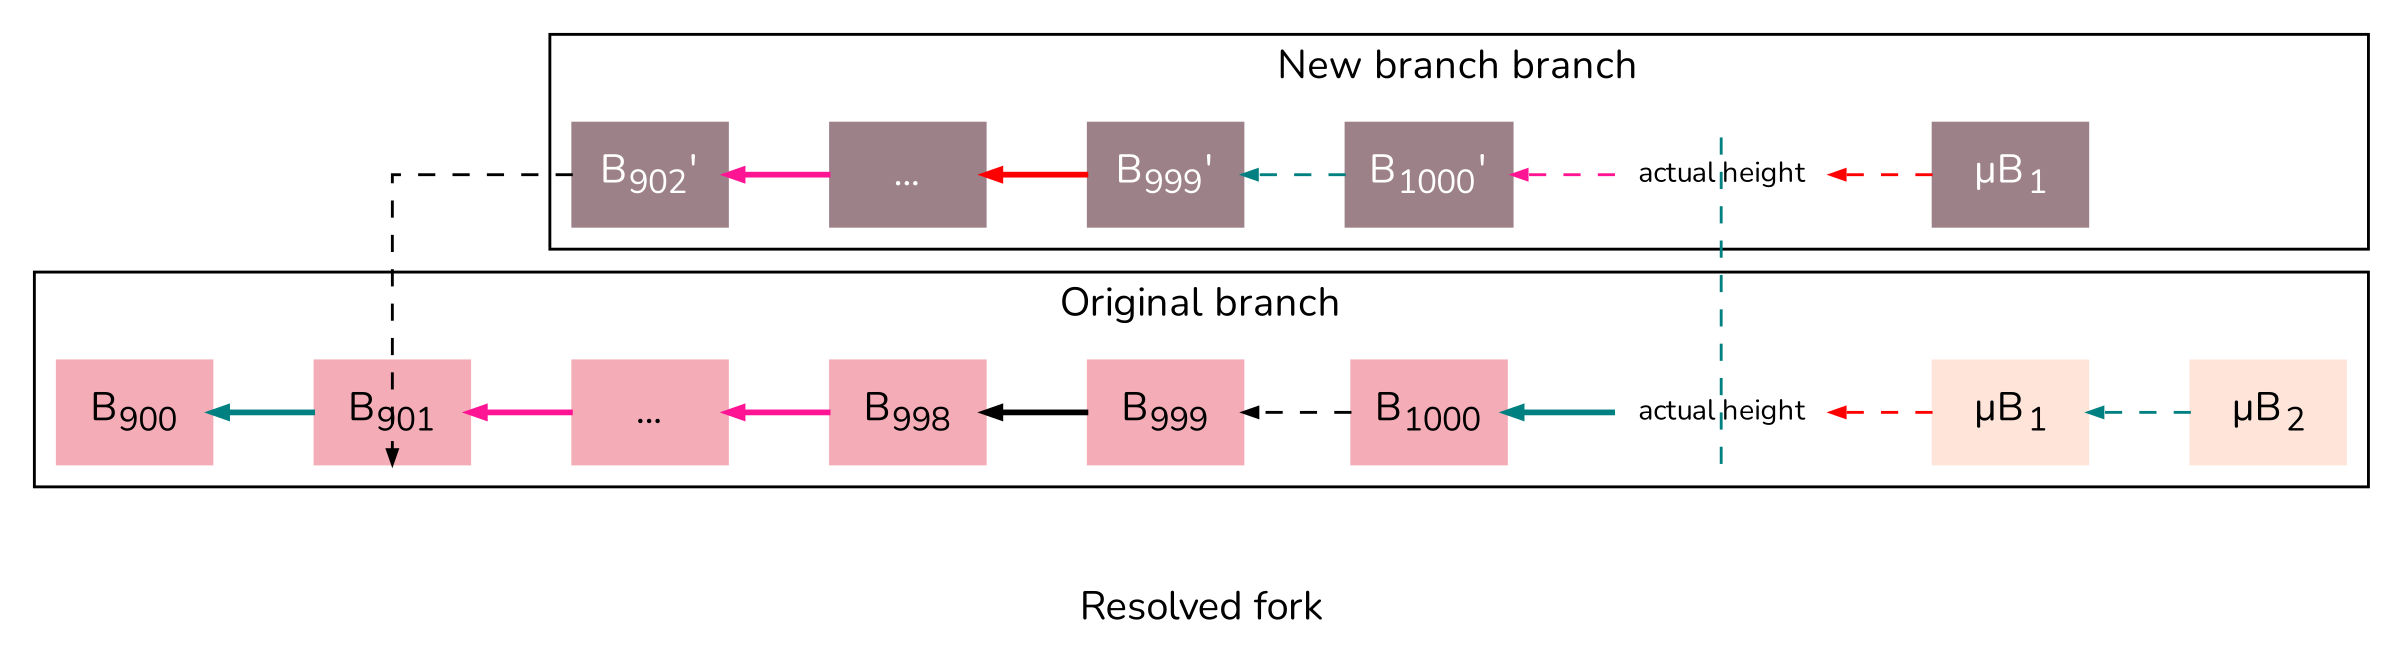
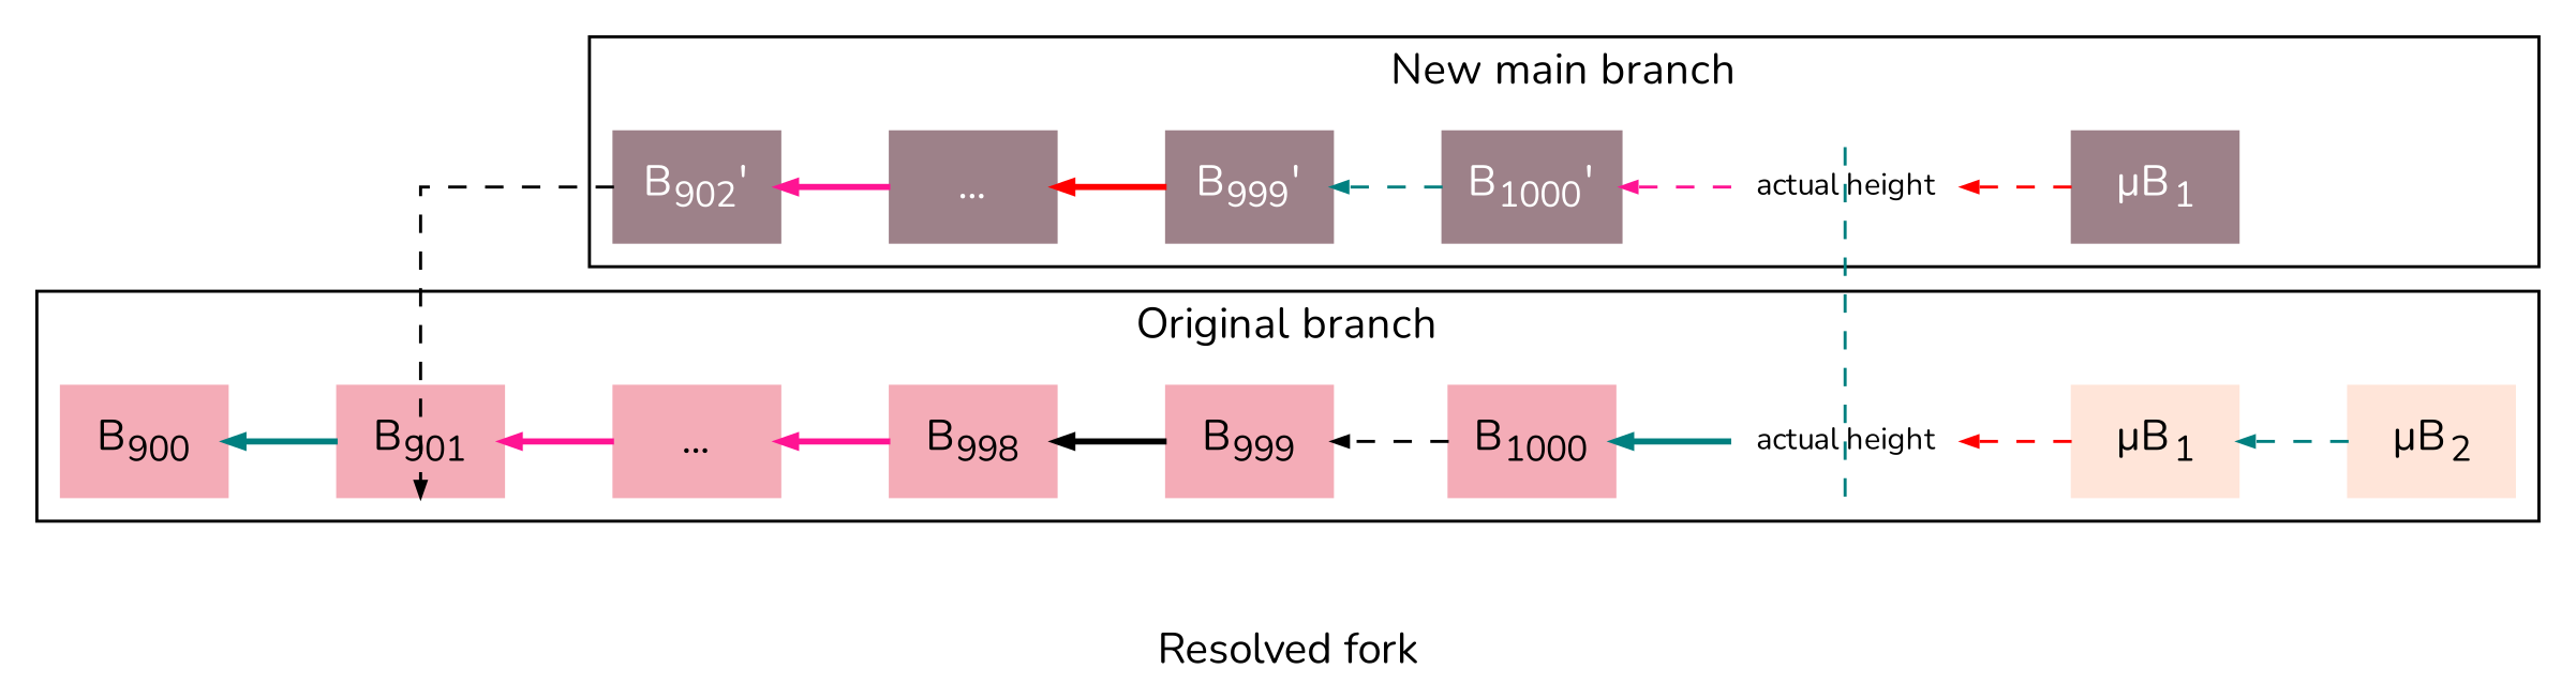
  digraph {
    compound=true
    label="Resolved fork"
    newrank=true
    rankdir=RL
    splines=ortho
    fontname=Nunito
    node [color="#F4ACB7" shape=box style=filled fontname=Nunito]
    edge [arrowsize=0.5 fontsize=11 color=teal style=dashed fontname=Nunito]
    n1 [label="..."]
    n2 [color="#9D8189" fontcolor="#FFFFFF" label=<B<sub>902</sub>'>]
    n3 [color="#FFE5D9" label=<&micro;B<sub>1</sub>>]
    n4 [color="#9D8189" fontcolor="#FFFFFF" label=<&micro;B<sub>1</sub>>]
    n5 [fontsize=10 label="actual height" shape=none color="" style=""]
    n6 [fontsize=10 label="actual height" shape=none color="" style=""]
    n7 [color="#FFE5D9" label=<&micro;B<sub>2</sub>>]
    MB2_ [style=invisible color=""]
    n9 [label=<B<sub>1000</sub>>]
    n10 [label=<B<sub>999</sub>>]
    n11 [label=<B<sub>998</sub>>]
    n12 [label=<B<sub>901</sub>>]
    n13 [label=<B<sub>900</sub>>]
    n14 [color="#9D8189" fontcolor="#FFFFFF" label=<B<sub>1000</sub>'>]
    n15 [color="#9D8189" fontcolor="#FFFFFF" label=<B<sub>999</sub>'>]
    n16 [color="#9D8189" fontcolor="#FFFFFF" label="..."]
    subgraph sub_1 {
      rank=same
      n1
      n2
    }
    subgraph sub_2 {
      rank=same
      n3
      n4
    }
    subgraph sub_3 {
      rank=same
      n5
      n6
    }
    subgraph sub_4 {
      rank=same
      n7
      MB2_
    }
    subgraph cluster_5 {
      label="Original branch"
      n1
      n3
      n5
      n7
      n9
      n10
      n11
      n12
      n13
    }
    subgraph cluster_6 {
-     label="New branch branch"
+     label="New main branch"
      n2
      n4
      n6
      MB2_
      n14
      n15
      n16
    }
    n1 -> n12 [color=deeppink style=bold]
    n2 -> n12 [headport=s tailport=w color=black]
    n3 -> n5 [color=red]
    n4 -> n6 [color=red]
    n5 -> n6 [dir=none headport=n tailport=s]
    n5 -> n9 [style=bold]
    n6 -> n14 [color=deeppink]
    n7 -> n3
    n9 -> n10 [color=black]
    n10 -> n11 [color=black style=bold]
    n11 -> n1 [color=deeppink style=bold]
    n12 -> n13 [style=bold]
    n14 -> n15
    n15 -> n16 [color=red style=bold]
    n16 -> n2 [color=deeppink style=bold]
  }
